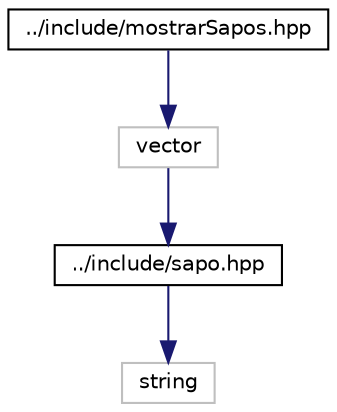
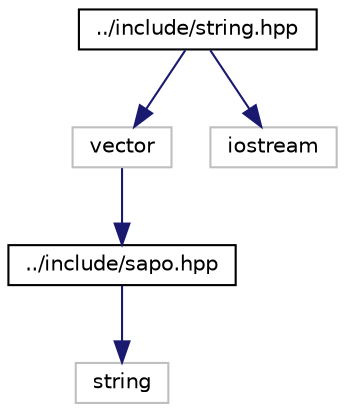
  digraph {
    node [color=grey75 fillcolor=white fontname=Helvetica fontsize=10 shape=record style=filled]
    edge [color=midnightblue fontname=Helvetica fontsize=10 labelfontname=Helvetica labelfontsize=10 style=solid]
-   n1 [color=black height=0.2 label="../include/mostrarSapos.hpp" width=0.4]
+   n1 [color=black height=0.2 label="../include/string.hpp" width=0.4]
    n2 [height=0.2 label=vector width=0.4]
+   n3 [height=0.2 label=iostream width=0.4]
    n4 [color=black height=0.2 label="../include/sapo.hpp" width=0.4]
    n5 [height=0.2 label=string width=0.4]
    n1 -> n2
+   n1 -> n3
    n2 -> n4
    n4 -> n5
  }
